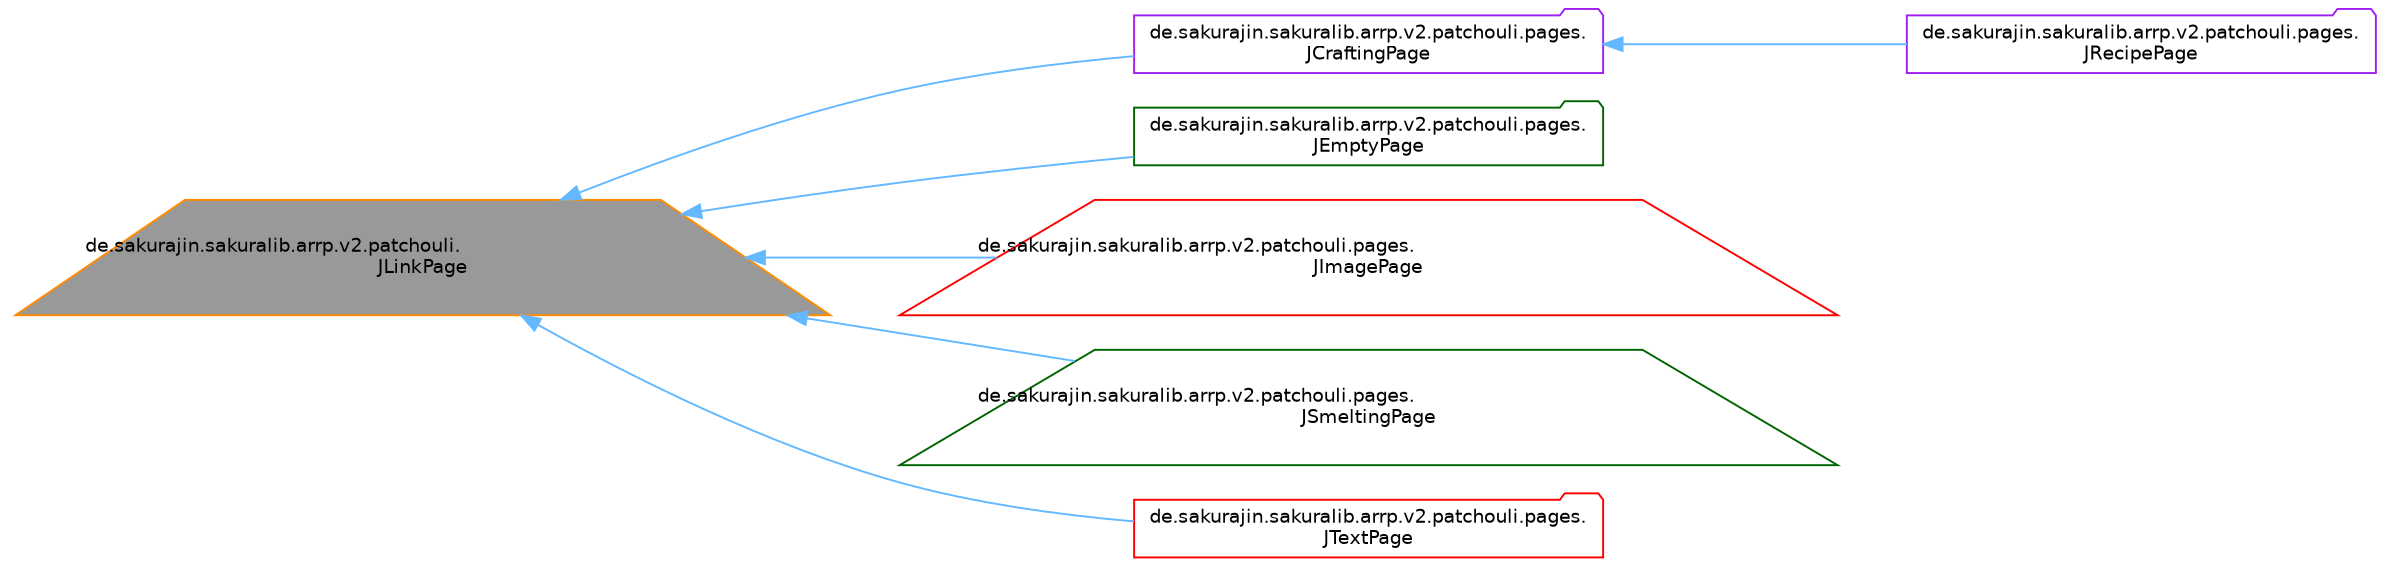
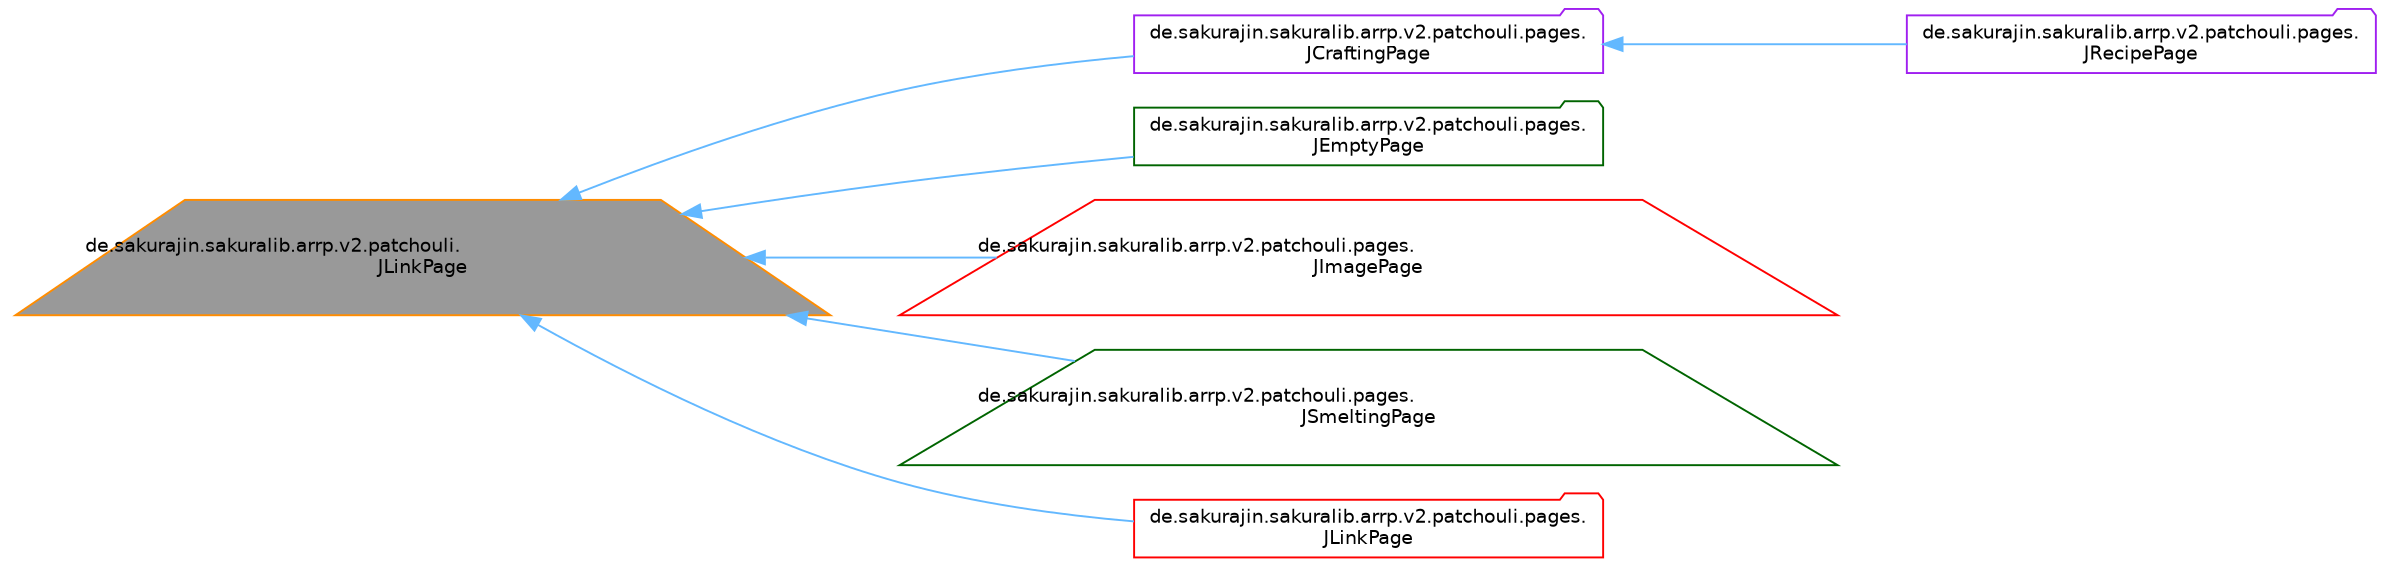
  digraph {
    rankdir=LR
    node [color=purple fillcolor=white fontname=Helvetica fontsize=10 shape=folder style=filled]
    edge [color=steelblue1 dir=back fontname=Helvetica fontsize=10 labelfontname=Helvetica labelfontsize=10 style=solid]
    n1 [color=darkorange fillcolor=grey60 fontcolor=black height=0.2 label="de.sakurajin.sakuralib.arrp.v2.patchouli.\lJLinkPage" shape=trapezium width=0.4]
    n2 [height=0.2 label="de.sakurajin.sakuralib.arrp.v2.patchouli.pages.\lJCraftingPage" width=0.4]
    n3 [color=darkgreen height=0.2 label="de.sakurajin.sakuralib.arrp.v2.patchouli.pages.\lJEmptyPage" width=0.4]
    n4 [color=red height=0.2 label="de.sakurajin.sakuralib.arrp.v2.patchouli.pages.\lJImagePage" shape=trapezium width=0.4]
    n5 [color=darkgreen height=0.2 label="de.sakurajin.sakuralib.arrp.v2.patchouli.pages.\lJSmeltingPage" shape=trapezium width=0.4]
-   n6 [color=red height=0.2 label="de.sakurajin.sakuralib.arrp.v2.patchouli.pages.\lJTextPage" width=0.4]
+   n6 [color=red height=0.2 label="de.sakurajin.sakuralib.arrp.v2.patchouli.pages.\lJLinkPage" width=0.4]
    n7 [height=0.2 label="de.sakurajin.sakuralib.arrp.v2.patchouli.pages.\lJRecipePage" width=0.4]
    n1 -> n2
    n1 -> n3
    n1 -> n4
    n1 -> n5
    n1 -> n6
    n2 -> n7
  }
